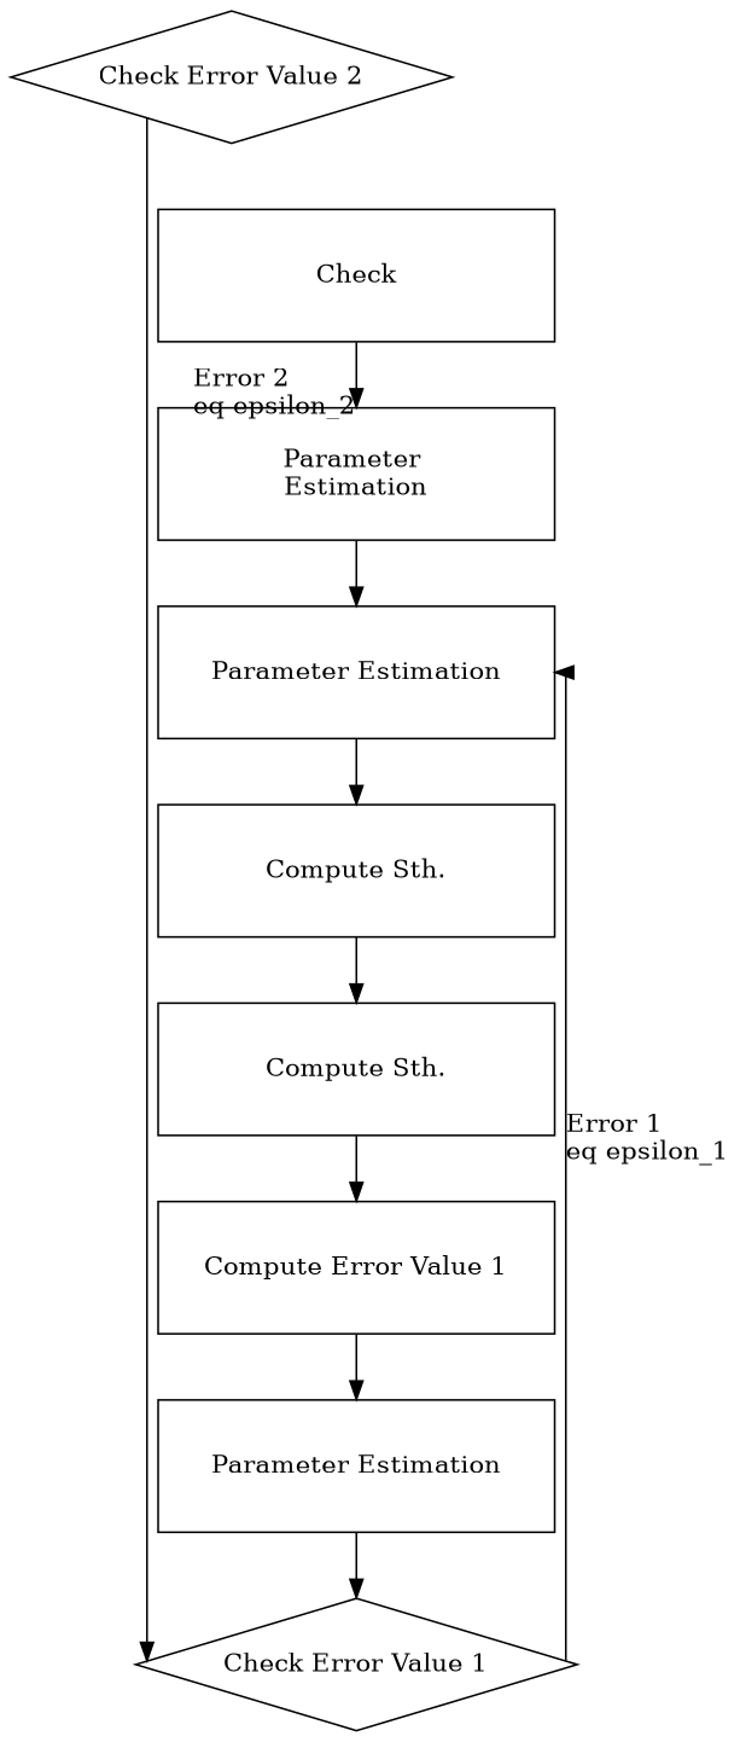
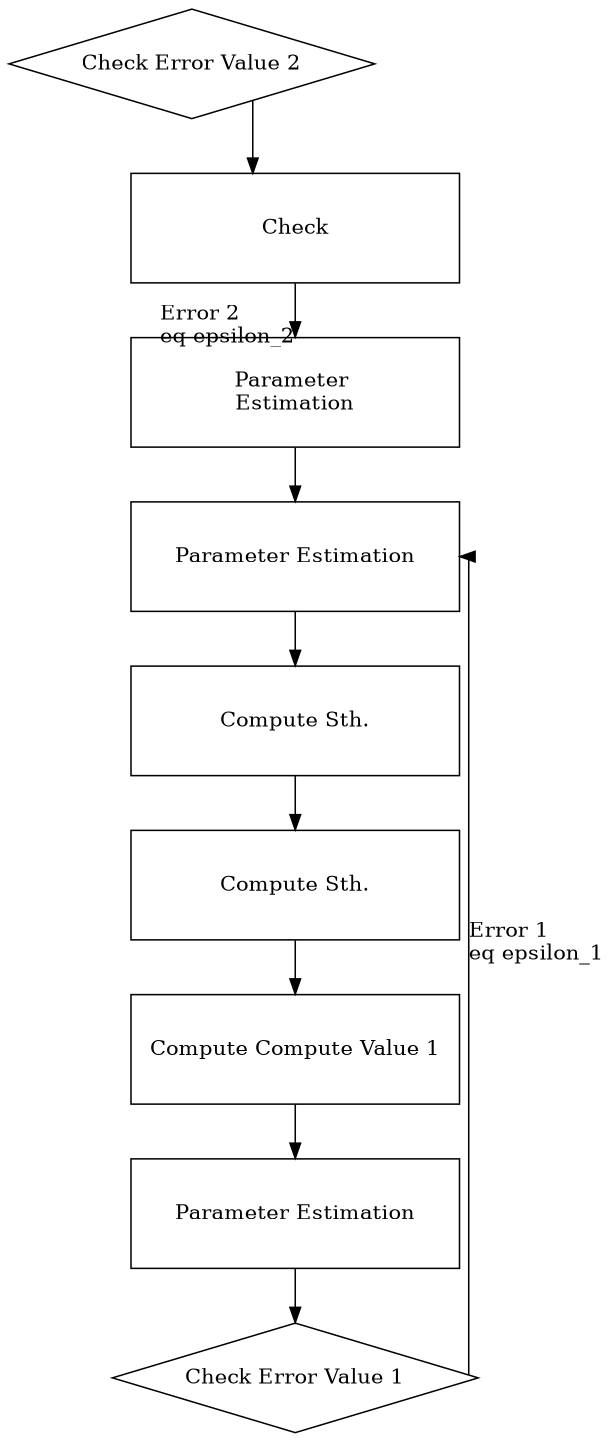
  digraph {
    splines=ortho
    node [shape=box]
    n1 [height=1 label="Parameter \nEstimation" width=3]
    n2 [height=1 label="Parameter Estimation" width=3]
    n3 [height=1 label="Compute Sth." width=3]
    n4 [height=1 label="Compute Sth." width=3]
-   n5 [height=1 label="Compute Error Value 1" width=3]
+   n5 [height=1 label="Compute Compute Value 1" width=3]
    n6 [height=1 label="Parameter Estimation" width=3]
    n7 [height=1 label="Check Error Value 1" shape=diamond width=3]
    n8 [height=1 label="Check Error Value 2" shape=diamond width=3]
    n9 [height=1 label=Check width=3]
    n1 -> n2
    n2 -> n3
    n3 -> n4
    n4 -> n5
    n5 -> n6
    n6 -> n7
    n7 -> n2 [xlabel="Error 1 \leq epsilon_1"]
-   n8 -> n7
+   n8 -> n9
    n9 -> n1 [xlabel="Error 2 \leq epsilon_2"]
  }
